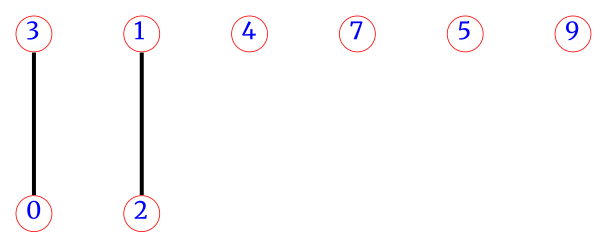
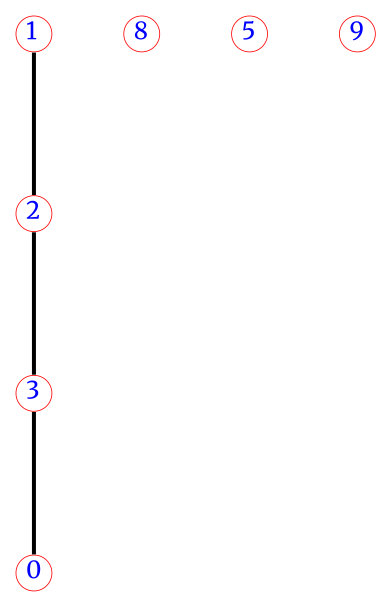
  graph {
    fontname=Merriweather
    node [color=red fixedsize=true font=Courier fontcolor=Blue fontname=Merriweather fontsize=6 penwidth=0.2 shape=circle]
    edge [fontname=Merriweather]
    0 [height=0.125 width=0.125]
    1 [height=0.125 width=0.125]
    2 [height=0.125 width=0.125]
    3 [height=0.125 width=0.125]
-   8 [height=0.125 width=0.125 label=4]
-   7 [height=0.125 width=0.125]
+   8 [height=0.125 width=0.125]
    5 [height=0.125 width=0.125]
    n8 [height=0.125 label=9 width=0.125]
    1 -- 2
+   2 -- 3
    3 -- 0
  }
